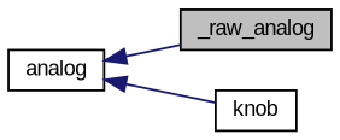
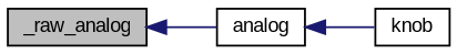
  digraph {
    fontname="Liberation Sans"
    rankdir=LR
    node [color=black fillcolor=white fontname="Liberation Sans" fontsize=10 shape=record style=filled]
    edge [color=midnightblue dir=back fontname="Liberation Sans" fontsize=10 labelfontname=Helvetica labelfontsize=10 style=solid]
    n1 [fillcolor=grey75 fontcolor=black height=0.2 label=_raw_analog width=0.4]
    n2 [height=0.2 label=analog width=0.4]
    n3 [height=0.2 label=knob width=0.4]
-   n2 -> n1
+   n1 -> n2
    n2 -> n3
  }
